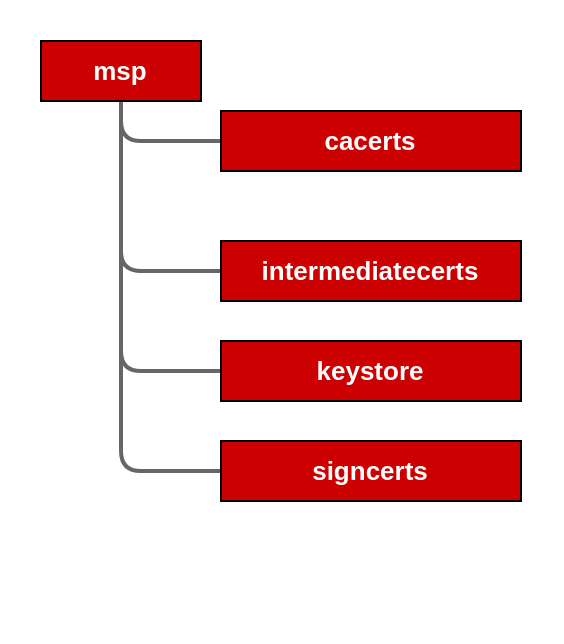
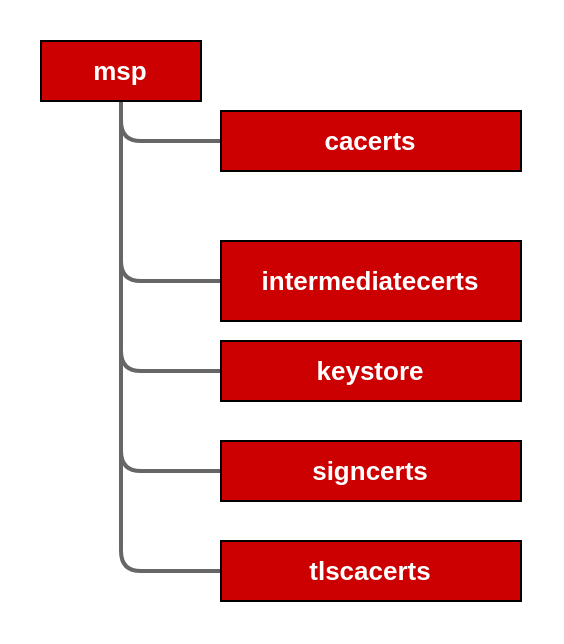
  <mxCell id="0" />
  <mxCell id="1" parent="0" />
  <mxCell id="2" style="edgeStyle=orthogonalEdgeStyle;rounded=1;orthogonalLoop=1;jettySize=auto;html=1;exitX=0.5;exitY=1;exitDx=0;exitDy=0;entryX=0;entryY=0.5;entryDx=0;entryDy=0;strokeWidth=2;fillColor=#f5f5f5;strokeColor=#666666;endArrow=none;endFill=0;" edge="1" parent="1" source="7" target="8"><mxGeometry relative="1" as="geometry" /></mxCell>
  <mxCell id="3" style="orthogonalLoop=1;jettySize=auto;html=1;exitX=0.5;exitY=1;exitDx=0;exitDy=0;entryX=0;entryY=0.5;entryDx=0;entryDy=0;endArrow=none;endFill=0;strokeWidth=2;fillColor=#f5f5f5;strokeColor=#666666;edgeStyle=orthogonalEdgeStyle;rounded=1;" edge="1" parent="1" source="7" target="9"><mxGeometry relative="1" as="geometry" /></mxCell>
  <mxCell id="4" style="orthogonalLoop=1;jettySize=auto;html=1;exitX=0.5;exitY=1;exitDx=0;exitDy=0;entryX=0;entryY=0.5;entryDx=0;entryDy=0;endArrow=none;endFill=0;strokeWidth=2;edgeStyle=orthogonalEdgeStyle;rounded=1;fillColor=#f5f5f5;strokeColor=#666666;" edge="1" parent="1" source="7" target="10"><mxGeometry relative="1" as="geometry" /></mxCell>
  <mxCell id="5" style="orthogonalLoop=1;jettySize=auto;html=1;exitX=0.5;exitY=1;exitDx=0;exitDy=0;entryX=0;entryY=0.5;entryDx=0;entryDy=0;endArrow=none;endFill=0;strokeWidth=2;edgeStyle=orthogonalEdgeStyle;rounded=1;fillColor=#f5f5f5;strokeColor=#666666;" edge="1" parent="1" source="7" target="11"><mxGeometry relative="1" as="geometry" /></mxCell>
+ <mxCell id="6" style="edgeStyle=orthogonalEdgeStyle;rounded=1;orthogonalLoop=1;jettySize=auto;html=1;exitX=0.5;exitY=1;exitDx=0;exitDy=0;entryX=0;entryY=0.5;entryDx=0;entryDy=0;endArrow=none;endFill=0;strokeWidth=2;fillColor=#f5f5f5;strokeColor=#666666;" edge="1" parent="1" source="7" target="12"><mxGeometry relative="1" as="geometry" /></mxCell>
  <mxCell id="7" value="msp" style="rounded=0;whiteSpace=wrap;html=1;fillColor=#cc0000;fontColor=#FFFFFF;fontStyle=1;fontSize=13;" vertex="1" parent="1"><mxGeometry x="20" y="20" width="80" height="30" as="geometry" /></mxCell>
  <mxCell id="8" value="cacerts" style="rounded=0;whiteSpace=wrap;html=1;fillColor=#cc0000;fontColor=#FFFFFF;fontStyle=1;fontSize=13;" vertex="1" parent="1"><mxGeometry x="110" y="55" width="150" height="30" as="geometry" /></mxCell>
- <mxCell id="9" value="intermediatecerts" style="rounded=0;whiteSpace=wrap;html=1;fillColor=#cc0000;fontColor=#FFFFFF;fontStyle=1;fontSize=13;" vertex="1" parent="1"><mxGeometry x="110" y="120" width="150" height="30" as="geometry" /></mxCell>
+ <mxCell id="9" value="intermediatecerts" style="rounded=0;whiteSpace=wrap;html=1;fillColor=#cc0000;fontColor=#FFFFFF;fontStyle=1;fontSize=13;" vertex="1" parent="1"><mxGeometry x="110" y="120" width="150" height="40" as="geometry" /></mxCell>
  <mxCell id="10" value="keystore" style="rounded=0;whiteSpace=wrap;html=1;fillColor=#cc0000;fontColor=#FFFFFF;fontStyle=1;fontSize=13;" vertex="1" parent="1"><mxGeometry x="110" y="170" width="150" height="30" as="geometry" /></mxCell>
  <mxCell id="11" value="signcerts" style="rounded=0;whiteSpace=wrap;html=1;fillColor=#cc0000;fontColor=#FFFFFF;fontStyle=1;fontSize=13;" vertex="1" parent="1"><mxGeometry x="110" y="220" width="150" height="30" as="geometry" /></mxCell>
+ <mxCell id="12" value="tlscacerts" style="rounded=0;whiteSpace=wrap;html=1;fillColor=#cc0000;fontColor=#FFFFFF;fontStyle=1;fontSize=13;" vertex="1" parent="1"><mxGeometry x="110" y="270" width="150" height="30" as="geometry" /></mxCell>
